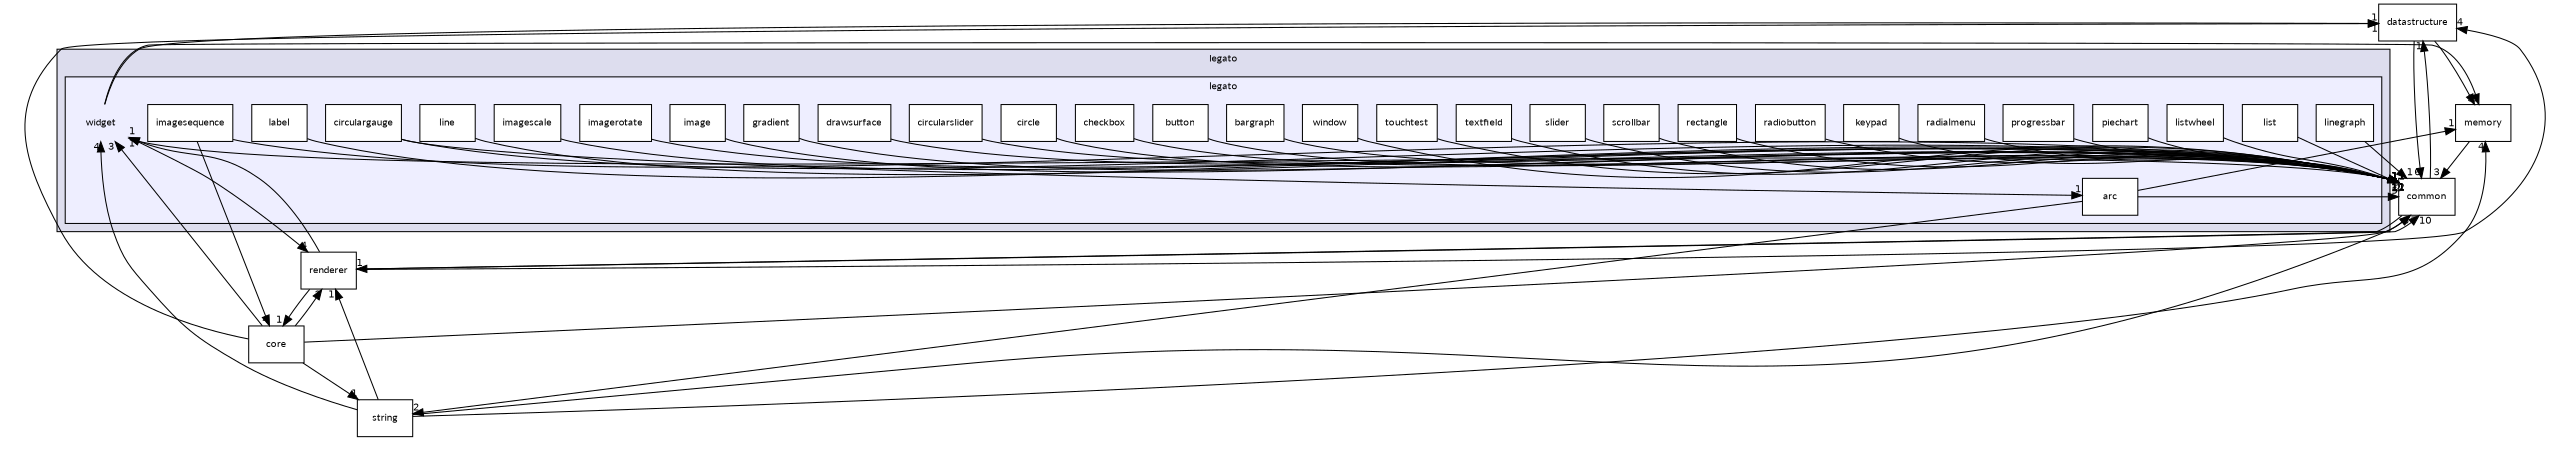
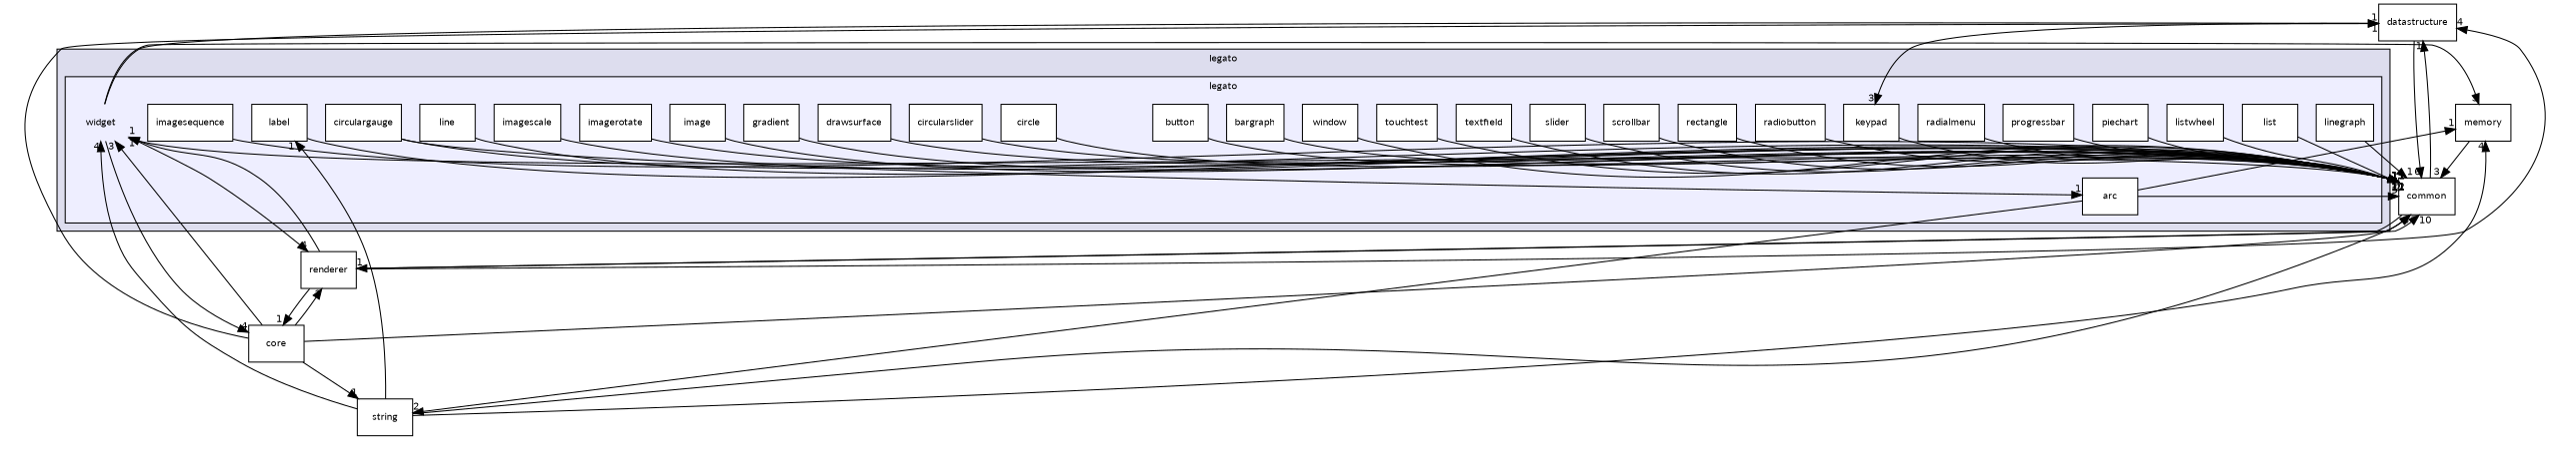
  digraph {
    compound=true
    fontname=Lato
    node [fontname=Lato fontsize=10 shape=box color=black fillcolor=white style=filled]
    edge [fontname=Lato headlabel=1 labeldistance=1.5 labelfontname=Helvetica labelfontsize=10]
    n1 [label=widget shape=plaintext color="" fillcolor="" style=""]
    n2 [label=arc]
    n3 [label=bargraph]
    n4 [label=button]
-   n5 [label=checkbox]
    n6 [label=circle]
    n7 [label=circulargauge]
    n8 [label=circularslider]
    n9 [label=drawsurface]
    n10 [label=gradient]
    n11 [label=image]
    n12 [label=imagerotate]
    n13 [label=imagescale]
    n14 [label=imagesequence]
    n15 [label=keypad]
    n16 [label=label]
    n17 [label=line]
    n18 [label=linegraph]
    n19 [label=list]
    n20 [label=listwheel]
    n21 [label=piechart]
    n22 [label=progressbar]
    n23 [label=radialmenu]
    n24 [label=radiobutton]
    n25 [label=rectangle]
    n26 [label=scrollbar]
    n27 [label=slider]
    n28 [label=textfield]
    n29 [label=touchtest]
    n30 [label=window]
    n31 [label=datastructure color="" fillcolor="" style=""]
    n32 [label=core color="" fillcolor="" style=""]
    n33 [label=renderer color="" fillcolor="" style=""]
    n34 [label=memory color="" fillcolor="" style=""]
    n35 [label=string color="" fillcolor="" style=""]
    n36 [label=common color="" fillcolor="" style=""]
    subgraph cluster_1 {
      bgcolor="#ddddee"
      fontsize=10
      label=legato
      pencolor=black
      subgraph cluster_2 {
        bgcolor="#eeeeff"
        fontsize=10
        label=legato
        pencolor=black
        n1
        n2
        n3
        n4
-       n5
        n6
        n7
        n8
        n9
        n10
        n11
        n12
        n13
        n14
        n15
        n16
        n17
        n18
        n19
        n20
        n21
        n22
        n23
        n24
        n25
        n26
        n27
        n28
        n29
        n30
      }
    }
    n1 -> n31
-   n14 -> n32 [headlabel=4]
+   n1 -> n32 [headlabel=4]
    n1 -> n33 [headlabel=4]
    n1 -> n34 [headlabel=3]
    n2 -> n34
    n2 -> n35 [headlabel=2]
    n2 -> n36 [headlabel=5]
    n3 -> n36
    n4 -> n36
-   n5 -> n36
    n6 -> n36
    n7 -> n2
    n7 -> n36
    n8 -> n36
    n9 -> n36
    n10 -> n36
    n11 -> n36
    n12 -> n36
    n13 -> n36
    n14 -> n36
    n15 -> n36
    n16 -> n36
    n17 -> n36
    n18 -> n36
    n19 -> n36
    n20 -> n36 [headlabel=2]
    n21 -> n36
    n22 -> n36
    n23 -> n36
    n24 -> n36 [headlabel=2]
    n25 -> n36
    n26 -> n36
    n27 -> n36
    n28 -> n36
    n29 -> n36
    n30 -> n36
-   n31 -> n34 [headlabel=3]
+   n31 -> n15 [headlabel=3]
    n31 -> n36 [headlabel=6]
    n32 -> n1 [headlabel=3]
    n32 -> n31
    n32 -> n33 [headlabel=3]
    n32 -> n35
    n32 -> n36 [headlabel=7]
    n33 -> n1
    n33 -> n31 [headlabel=4]
    n33 -> n32
    n33 -> n36 [headlabel=10]
    n34 -> n36 [headlabel=3]
    n35 -> n1 [headlabel=4]
-   n35 -> n33
+   n35 -> n16
    n35 -> n34 [headlabel=4]
    n35 -> n36 [headlabel=5]
    n36 -> n1
    n36 -> n31
    n36 -> n33
  }
